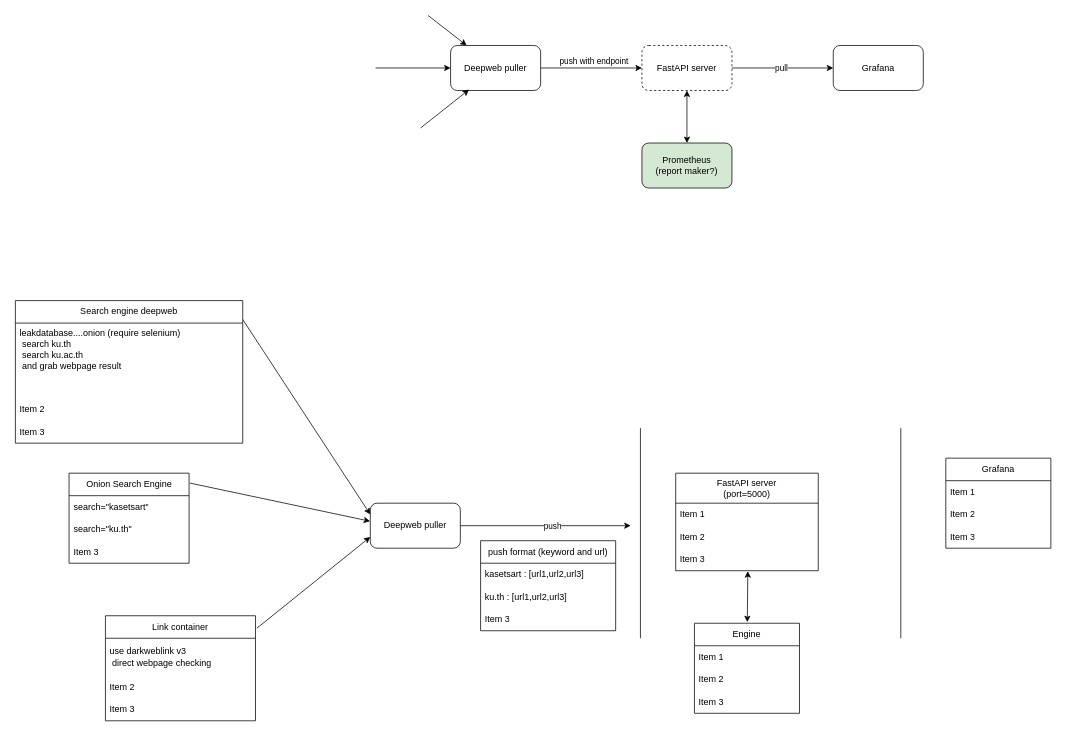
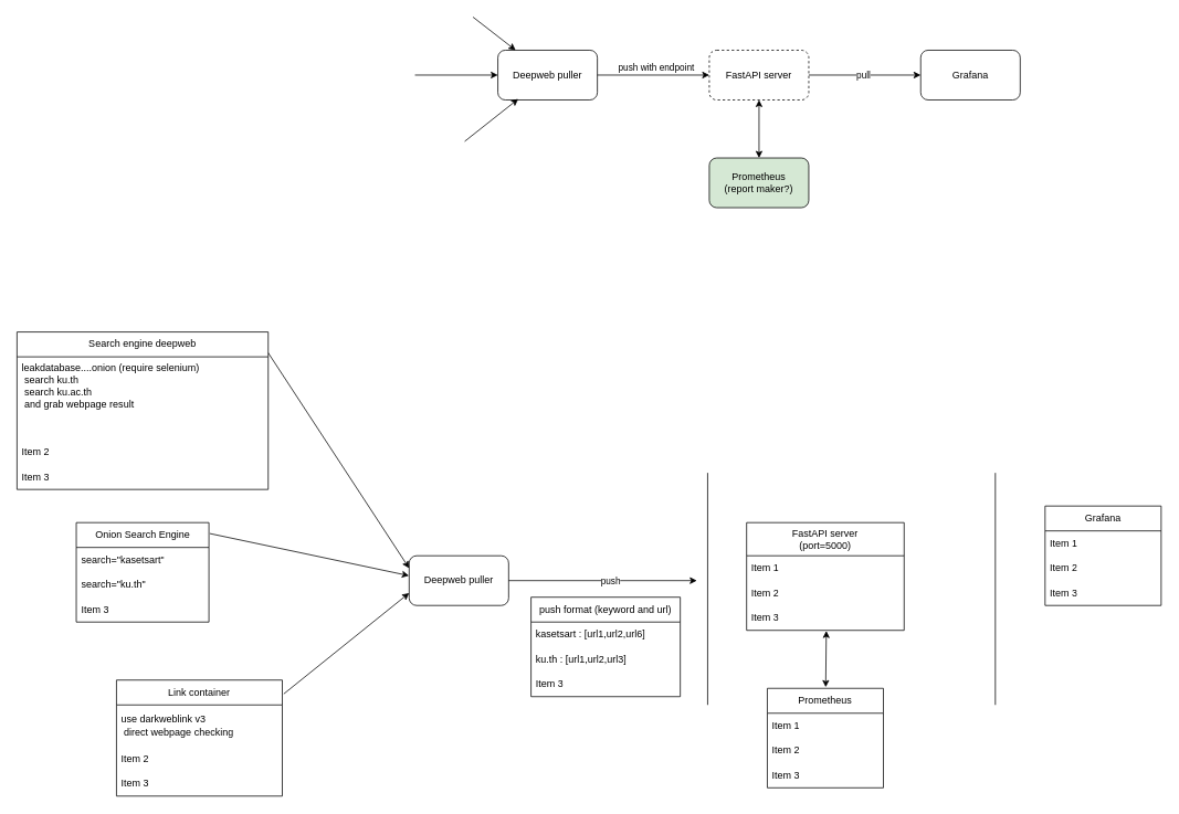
  <mxCell id="0" />
  <mxCell id="1" parent="0" />
  <mxCell id="2" value="Deepweb puller" style="rounded=1;whiteSpace=wrap;html=1;" vertex="1" parent="1"><mxGeometry x="600" y="60" width="120" height="60" as="geometry" /></mxCell>
  <mxCell id="3" value="FastAPI server" style="rounded=1;whiteSpace=wrap;html=1;dashed=1;" vertex="1" parent="1"><mxGeometry x="855" y="60" width="120" height="60" as="geometry" /></mxCell>
  <mxCell id="4" value="Grafana" style="rounded=1;whiteSpace=wrap;html=1;" vertex="1" parent="1"><mxGeometry x="1110" y="60" width="120" height="60" as="geometry" /></mxCell>
  <mxCell id="5" value="" style="endArrow=classic;html=1;rounded=0;" edge="1" parent="1" target="2"><mxGeometry width="50" height="50" relative="1" as="geometry"><mxPoint x="570" y="20" as="sourcePoint" /><mxPoint x="650" y="-20" as="targetPoint" /></mxGeometry></mxCell>
  <mxCell id="6" value="" style="endArrow=classic;html=1;rounded=0;entryX=0;entryY=0.5;entryDx=0;entryDy=0;" edge="1" parent="1" target="2"><mxGeometry width="50" height="50" relative="1" as="geometry"><mxPoint x="500" y="90" as="sourcePoint" /><mxPoint x="570" y="70" as="targetPoint" /></mxGeometry></mxCell>
  <mxCell id="7" value="" style="endArrow=classic;html=1;rounded=0;entryX=0.205;entryY=0.98;entryDx=0;entryDy=0;entryPerimeter=0;" edge="1" parent="1" target="2"><mxGeometry width="50" height="50" relative="1" as="geometry"><mxPoint x="560" y="170" as="sourcePoint" /><mxPoint x="620" y="130" as="targetPoint" /></mxGeometry></mxCell>
  <mxCell id="8" value="" style="endArrow=classic;html=1;rounded=0;exitX=1;exitY=0.5;exitDx=0;exitDy=0;entryX=0;entryY=0.5;entryDx=0;entryDy=0;" edge="1" parent="1" source="2" target="3"><mxGeometry width="50" height="50" relative="1" as="geometry"><mxPoint x="790" y="110" as="sourcePoint" /><mxPoint x="840" y="60" as="targetPoint" /></mxGeometry></mxCell>
  <mxCell id="9" value="push with endpoint" style="edgeLabel;html=1;align=center;verticalAlign=middle;resizable=0;points=[];" vertex="1" connectable="0" parent="8"><mxGeometry x="0.094" y="1" relative="1" as="geometry"><mxPoint x="-4" y="-9" as="offset" /></mxGeometry></mxCell>
  <mxCell id="10" value="" style="endArrow=classic;html=1;rounded=0;exitX=1;exitY=0.5;exitDx=0;exitDy=0;" edge="1" parent="1" source="3" target="4"><mxGeometry width="50" height="50" relative="1" as="geometry"><mxPoint x="1080" y="40" as="sourcePoint" /><mxPoint x="1020" y="10" as="targetPoint" /></mxGeometry></mxCell>
  <mxCell id="11" value="pull" style="edgeLabel;html=1;align=center;verticalAlign=middle;resizable=0;points=[];" vertex="1" connectable="0" parent="10"><mxGeometry x="0.158" y="-1" relative="1" as="geometry"><mxPoint x="-13" y="-1" as="offset" /></mxGeometry></mxCell>
  <mxCell id="12" value="" style="endArrow=classic;startArrow=classic;html=1;rounded=0;entryX=0.5;entryY=1;entryDx=0;entryDy=0;" edge="1" parent="1" target="3"><mxGeometry width="50" height="50" relative="1" as="geometry"><mxPoint x="915" y="190" as="sourcePoint" /><mxPoint x="960" y="150" as="targetPoint" /></mxGeometry></mxCell>
  <mxCell id="13" value="Prometheus&lt;br&gt;(report maker?)" style="rounded=1;whiteSpace=wrap;html=1;fillColor=#d5e8d4;" vertex="1" parent="1"><mxGeometry x="855" y="190" width="120" height="60" as="geometry" /></mxCell>
  <mxCell id="14" value="" style="endArrow=none;html=1;rounded=0;" edge="1" parent="1"><mxGeometry width="50" height="50" relative="1" as="geometry"><mxPoint x="853" y="850" as="sourcePoint" /><mxPoint x="853" y="570" as="targetPoint" /></mxGeometry></mxCell>
  <mxCell id="15" value="Deepweb puller" style="rounded=1;whiteSpace=wrap;html=1;" vertex="1" parent="1"><mxGeometry x="493" y="670" width="120" height="60" as="geometry" /></mxCell>
  <mxCell id="16" value="" style="endArrow=classic;html=1;rounded=0;entryX=0;entryY=0.25;entryDx=0;entryDy=0;exitX=0.999;exitY=0.13;exitDx=0;exitDy=0;exitPerimeter=0;" edge="1" parent="1" source="18" target="15"><mxGeometry width="50" height="50" relative="1" as="geometry"><mxPoint x="438" y="550" as="sourcePoint" /><mxPoint x="383" y="610" as="targetPoint" /></mxGeometry></mxCell>
  <mxCell id="17" value="" style="endArrow=classic;html=1;rounded=0;entryX=-0.002;entryY=0.401;entryDx=0;entryDy=0;entryPerimeter=0;exitX=1.007;exitY=0.11;exitDx=0;exitDy=0;exitPerimeter=0;" edge="1" parent="1" source="42" target="15"><mxGeometry width="50" height="50" relative="1" as="geometry"><mxPoint x="315" y="700" as="sourcePoint" /><mxPoint x="383" y="660" as="targetPoint" /></mxGeometry></mxCell>
  <mxCell id="18" value="Search engine deepweb" style="swimlane;fontStyle=0;childLayout=stackLayout;horizontal=1;startSize=30;horizontalStack=0;resizeParent=1;resizeParentMax=0;resizeLast=0;collapsible=1;marginBottom=0;whiteSpace=wrap;html=1;" vertex="1" parent="1"><mxGeometry x="20" y="400" width="303" height="190" as="geometry"><mxRectangle x="-530" y="500" width="170" height="30" as="alternateBounds" /></mxGeometry></mxCell>
  <mxCell id="19" value="leakdatabase....onion (require selenium)&lt;br&gt;&lt;span style=&quot;white-space: pre;&quot;&gt; &lt;/span&gt;search ku.th&lt;br&gt;&lt;span style=&quot;white-space: pre;&quot;&gt; &lt;/span&gt;search ku.ac.th&lt;br&gt;&lt;span style=&quot;white-space: pre;&quot;&gt; &lt;/span&gt;and grab webpage result" style="text;strokeColor=none;fillColor=none;align=left;verticalAlign=top;spacingLeft=4;spacingRight=4;overflow=hidden;points=[[0,0.5],[1,0.5]];portConstraint=eastwest;rotatable=0;whiteSpace=wrap;html=1;" vertex="1" parent="18"><mxGeometry y="30" width="303" height="100" as="geometry" /></mxCell>
  <mxCell id="20" value="Item 2" style="text;strokeColor=none;fillColor=none;align=left;verticalAlign=middle;spacingLeft=4;spacingRight=4;overflow=hidden;points=[[0,0.5],[1,0.5]];portConstraint=eastwest;rotatable=0;whiteSpace=wrap;html=1;" vertex="1" parent="18"><mxGeometry y="130" width="303" height="30" as="geometry" /></mxCell>
  <mxCell id="21" value="Item 3" style="text;strokeColor=none;fillColor=none;align=left;verticalAlign=middle;spacingLeft=4;spacingRight=4;overflow=hidden;points=[[0,0.5],[1,0.5]];portConstraint=eastwest;rotatable=0;whiteSpace=wrap;html=1;" vertex="1" parent="18"><mxGeometry y="160" width="303" height="30" as="geometry" /></mxCell>
  <mxCell id="22" value="" style="endArrow=classic;html=1;rounded=0;exitX=1;exitY=0.5;exitDx=0;exitDy=0;" edge="1" parent="1" source="15"><mxGeometry width="50" height="50" relative="1" as="geometry"><mxPoint x="693" y="760" as="sourcePoint" /><mxPoint x="840" y="700" as="targetPoint" /></mxGeometry></mxCell>
  <mxCell id="23" value="push" style="edgeLabel;html=1;align=center;verticalAlign=middle;resizable=0;points=[];" vertex="1" connectable="0" parent="22"><mxGeometry x="0.174" y="1" relative="1" as="geometry"><mxPoint x="-11" y="1" as="offset" /></mxGeometry></mxCell>
  <mxCell id="24" value="" style="endArrow=classic;html=1;rounded=0;entryX=0;entryY=0.75;entryDx=0;entryDy=0;exitX=1.009;exitY=0.119;exitDx=0;exitDy=0;exitPerimeter=0;" edge="1" parent="1" source="29" target="15"><mxGeometry width="50" height="50" relative="1" as="geometry"><mxPoint x="330" y="870" as="sourcePoint" /><mxPoint x="393" y="820" as="targetPoint" /></mxGeometry></mxCell>
  <mxCell id="25" value="push format (keyword and url)" style="swimlane;fontStyle=0;childLayout=stackLayout;horizontal=1;startSize=30;horizontalStack=0;resizeParent=1;resizeParentMax=0;resizeLast=0;collapsible=1;marginBottom=0;whiteSpace=wrap;html=1;" vertex="1" parent="1"><mxGeometry x="640" y="720" width="180" height="120" as="geometry" /></mxCell>
- <mxCell id="26" value="kasetsart : [url1,url2,url3]" style="text;strokeColor=none;fillColor=none;align=left;verticalAlign=middle;spacingLeft=4;spacingRight=4;overflow=hidden;points=[[0,0.5],[1,0.5]];portConstraint=eastwest;rotatable=0;whiteSpace=wrap;html=1;" vertex="1" parent="25"><mxGeometry y="30" width="180" height="30" as="geometry" /></mxCell>
+ <mxCell id="26" value="kasetsart : [url1,url2,url6]" style="text;strokeColor=none;fillColor=none;align=left;verticalAlign=middle;spacingLeft=4;spacingRight=4;overflow=hidden;points=[[0,0.5],[1,0.5]];portConstraint=eastwest;rotatable=0;whiteSpace=wrap;html=1;" vertex="1" parent="25"><mxGeometry y="30" width="180" height="30" as="geometry" /></mxCell>
  <mxCell id="27" value="ku.th : [url1,url2,url3]" style="text;strokeColor=none;fillColor=none;align=left;verticalAlign=middle;spacingLeft=4;spacingRight=4;overflow=hidden;points=[[0,0.5],[1,0.5]];portConstraint=eastwest;rotatable=0;whiteSpace=wrap;html=1;" vertex="1" parent="25"><mxGeometry y="60" width="180" height="30" as="geometry" /></mxCell>
  <mxCell id="28" value="Item 3" style="text;strokeColor=none;fillColor=none;align=left;verticalAlign=middle;spacingLeft=4;spacingRight=4;overflow=hidden;points=[[0,0.5],[1,0.5]];portConstraint=eastwest;rotatable=0;whiteSpace=wrap;html=1;" vertex="1" parent="25"><mxGeometry y="90" width="180" height="30" as="geometry" /></mxCell>
  <mxCell id="29" value="Link container" style="swimlane;fontStyle=0;childLayout=stackLayout;horizontal=1;startSize=30;horizontalStack=0;resizeParent=1;resizeParentMax=0;resizeLast=0;collapsible=1;marginBottom=0;whiteSpace=wrap;html=1;" vertex="1" parent="1"><mxGeometry x="140" y="820" width="200" height="140" as="geometry" /></mxCell>
  <mxCell id="30" value="use darkweblink v3&lt;br&gt;&lt;span style=&quot;white-space: pre;&quot;&gt; &lt;/span&gt;direct webpage checking" style="text;strokeColor=none;fillColor=none;align=left;verticalAlign=middle;spacingLeft=4;spacingRight=4;overflow=hidden;points=[[0,0.5],[1,0.5]];portConstraint=eastwest;rotatable=0;whiteSpace=wrap;html=1;" vertex="1" parent="29"><mxGeometry y="30" width="200" height="50" as="geometry" /></mxCell>
  <mxCell id="31" value="Item 2" style="text;strokeColor=none;fillColor=none;align=left;verticalAlign=middle;spacingLeft=4;spacingRight=4;overflow=hidden;points=[[0,0.5],[1,0.5]];portConstraint=eastwest;rotatable=0;whiteSpace=wrap;html=1;" vertex="1" parent="29"><mxGeometry y="80" width="200" height="30" as="geometry" /></mxCell>
  <mxCell id="32" value="Item 3" style="text;strokeColor=none;fillColor=none;align=left;verticalAlign=middle;spacingLeft=4;spacingRight=4;overflow=hidden;points=[[0,0.5],[1,0.5]];portConstraint=eastwest;rotatable=0;whiteSpace=wrap;html=1;" vertex="1" parent="29"><mxGeometry y="110" width="200" height="30" as="geometry" /></mxCell>
  <mxCell id="33" value="FastAPI server&lt;br&gt;(port=5000)" style="swimlane;fontStyle=0;childLayout=stackLayout;horizontal=1;startSize=40;horizontalStack=0;resizeParent=1;resizeParentMax=0;resizeLast=0;collapsible=1;marginBottom=0;whiteSpace=wrap;html=1;" vertex="1" parent="1"><mxGeometry x="900" y="630" width="190" height="130" as="geometry" /></mxCell>
  <mxCell id="34" value="Item 1" style="text;strokeColor=none;fillColor=none;align=left;verticalAlign=middle;spacingLeft=4;spacingRight=4;overflow=hidden;points=[[0,0.5],[1,0.5]];portConstraint=eastwest;rotatable=0;whiteSpace=wrap;html=1;" vertex="1" parent="33"><mxGeometry y="40" width="190" height="30" as="geometry" /></mxCell>
  <mxCell id="35" value="Item 2" style="text;strokeColor=none;fillColor=none;align=left;verticalAlign=middle;spacingLeft=4;spacingRight=4;overflow=hidden;points=[[0,0.5],[1,0.5]];portConstraint=eastwest;rotatable=0;whiteSpace=wrap;html=1;" vertex="1" parent="33"><mxGeometry y="70" width="190" height="30" as="geometry" /></mxCell>
  <mxCell id="36" value="Item 3" style="text;strokeColor=none;fillColor=none;align=left;verticalAlign=middle;spacingLeft=4;spacingRight=4;overflow=hidden;points=[[0,0.5],[1,0.5]];portConstraint=eastwest;rotatable=0;whiteSpace=wrap;html=1;" vertex="1" parent="33"><mxGeometry y="100" width="190" height="30" as="geometry" /></mxCell>
  <mxCell id="37" value="" style="endArrow=classic;startArrow=classic;html=1;rounded=0;entryX=0.506;entryY=1.023;entryDx=0;entryDy=0;entryPerimeter=0;exitX=0.503;exitY=-0.012;exitDx=0;exitDy=0;exitPerimeter=0;" edge="1" parent="1" source="38" target="36"><mxGeometry width="50" height="50" relative="1" as="geometry"><mxPoint x="1010" y="830" as="sourcePoint" /><mxPoint x="1050" y="780" as="targetPoint" /></mxGeometry></mxCell>
- <mxCell id="38" value="Engine" style="swimlane;fontStyle=0;childLayout=stackLayout;horizontal=1;startSize=30;horizontalStack=0;resizeParent=1;resizeParentMax=0;resizeLast=0;collapsible=1;marginBottom=0;whiteSpace=wrap;html=1;" vertex="1" parent="1"><mxGeometry x="925" y="830" width="140" height="120" as="geometry" /></mxCell>
+ <mxCell id="38" value="Prometheus" style="swimlane;fontStyle=0;childLayout=stackLayout;horizontal=1;startSize=30;horizontalStack=0;resizeParent=1;resizeParentMax=0;resizeLast=0;collapsible=1;marginBottom=0;whiteSpace=wrap;html=1;" vertex="1" parent="1"><mxGeometry x="925" y="830" width="140" height="120" as="geometry" /></mxCell>
  <mxCell id="39" value="Item 1" style="text;strokeColor=none;fillColor=none;align=left;verticalAlign=middle;spacingLeft=4;spacingRight=4;overflow=hidden;points=[[0,0.5],[1,0.5]];portConstraint=eastwest;rotatable=0;whiteSpace=wrap;html=1;" vertex="1" parent="38"><mxGeometry y="30" width="140" height="30" as="geometry" /></mxCell>
  <mxCell id="40" value="Item 2" style="text;strokeColor=none;fillColor=none;align=left;verticalAlign=middle;spacingLeft=4;spacingRight=4;overflow=hidden;points=[[0,0.5],[1,0.5]];portConstraint=eastwest;rotatable=0;whiteSpace=wrap;html=1;" vertex="1" parent="38"><mxGeometry y="60" width="140" height="30" as="geometry" /></mxCell>
  <mxCell id="41" value="Item 3" style="text;strokeColor=none;fillColor=none;align=left;verticalAlign=middle;spacingLeft=4;spacingRight=4;overflow=hidden;points=[[0,0.5],[1,0.5]];portConstraint=eastwest;rotatable=0;whiteSpace=wrap;html=1;" vertex="1" parent="38"><mxGeometry y="90" width="140" height="30" as="geometry" /></mxCell>
  <mxCell id="42" value="Onion Search Engine" style="swimlane;fontStyle=0;childLayout=stackLayout;horizontal=1;startSize=30;horizontalStack=0;resizeParent=1;resizeParentMax=0;resizeLast=0;collapsible=1;marginBottom=0;whiteSpace=wrap;html=1;" vertex="1" parent="1"><mxGeometry x="91.5" y="630" width="160" height="120" as="geometry" /></mxCell>
  <mxCell id="43" value="search=&quot;kasetsart&quot;" style="text;strokeColor=none;fillColor=none;align=left;verticalAlign=middle;spacingLeft=4;spacingRight=4;overflow=hidden;points=[[0,0.5],[1,0.5]];portConstraint=eastwest;rotatable=0;whiteSpace=wrap;html=1;" vertex="1" parent="42"><mxGeometry y="30" width="160" height="30" as="geometry" /></mxCell>
  <mxCell id="44" value="search=&quot;ku.th&quot;" style="text;strokeColor=none;fillColor=none;align=left;verticalAlign=middle;spacingLeft=4;spacingRight=4;overflow=hidden;points=[[0,0.5],[1,0.5]];portConstraint=eastwest;rotatable=0;whiteSpace=wrap;html=1;" vertex="1" parent="42"><mxGeometry y="60" width="160" height="30" as="geometry" /></mxCell>
  <mxCell id="45" value="Item 3" style="text;strokeColor=none;fillColor=none;align=left;verticalAlign=middle;spacingLeft=4;spacingRight=4;overflow=hidden;points=[[0,0.5],[1,0.5]];portConstraint=eastwest;rotatable=0;whiteSpace=wrap;html=1;" vertex="1" parent="42"><mxGeometry y="90" width="160" height="30" as="geometry" /></mxCell>
  <mxCell id="46" value="" style="endArrow=none;html=1;rounded=0;" edge="1" parent="1"><mxGeometry width="50" height="50" relative="1" as="geometry"><mxPoint x="1200" y="850" as="sourcePoint" /><mxPoint x="1200" y="570" as="targetPoint" /></mxGeometry></mxCell>
  <mxCell id="47" value="Grafana" style="swimlane;fontStyle=0;childLayout=stackLayout;horizontal=1;startSize=30;horizontalStack=0;resizeParent=1;resizeParentMax=0;resizeLast=0;collapsible=1;marginBottom=0;whiteSpace=wrap;html=1;" vertex="1" parent="1"><mxGeometry x="1260" y="610" width="140" height="120" as="geometry" /></mxCell>
  <mxCell id="48" value="Item 1" style="text;strokeColor=none;fillColor=none;align=left;verticalAlign=middle;spacingLeft=4;spacingRight=4;overflow=hidden;points=[[0,0.5],[1,0.5]];portConstraint=eastwest;rotatable=0;whiteSpace=wrap;html=1;" vertex="1" parent="47"><mxGeometry y="30" width="140" height="30" as="geometry" /></mxCell>
  <mxCell id="49" value="Item 2" style="text;strokeColor=none;fillColor=none;align=left;verticalAlign=middle;spacingLeft=4;spacingRight=4;overflow=hidden;points=[[0,0.5],[1,0.5]];portConstraint=eastwest;rotatable=0;whiteSpace=wrap;html=1;" vertex="1" parent="47"><mxGeometry y="60" width="140" height="30" as="geometry" /></mxCell>
  <mxCell id="50" value="Item 3" style="text;strokeColor=none;fillColor=none;align=left;verticalAlign=middle;spacingLeft=4;spacingRight=4;overflow=hidden;points=[[0,0.5],[1,0.5]];portConstraint=eastwest;rotatable=0;whiteSpace=wrap;html=1;" vertex="1" parent="47"><mxGeometry y="90" width="140" height="30" as="geometry" /></mxCell>
